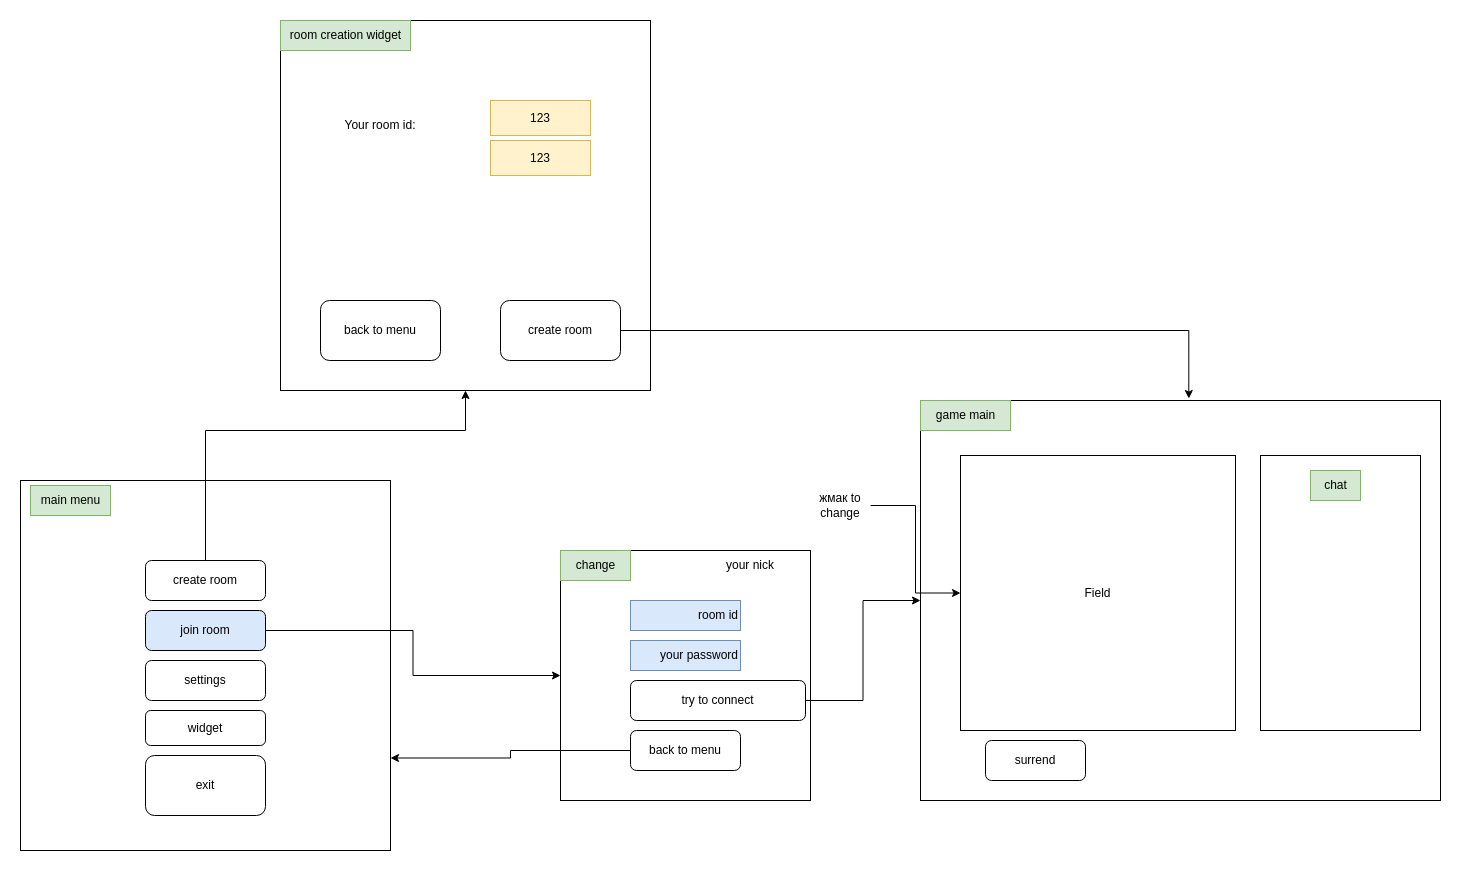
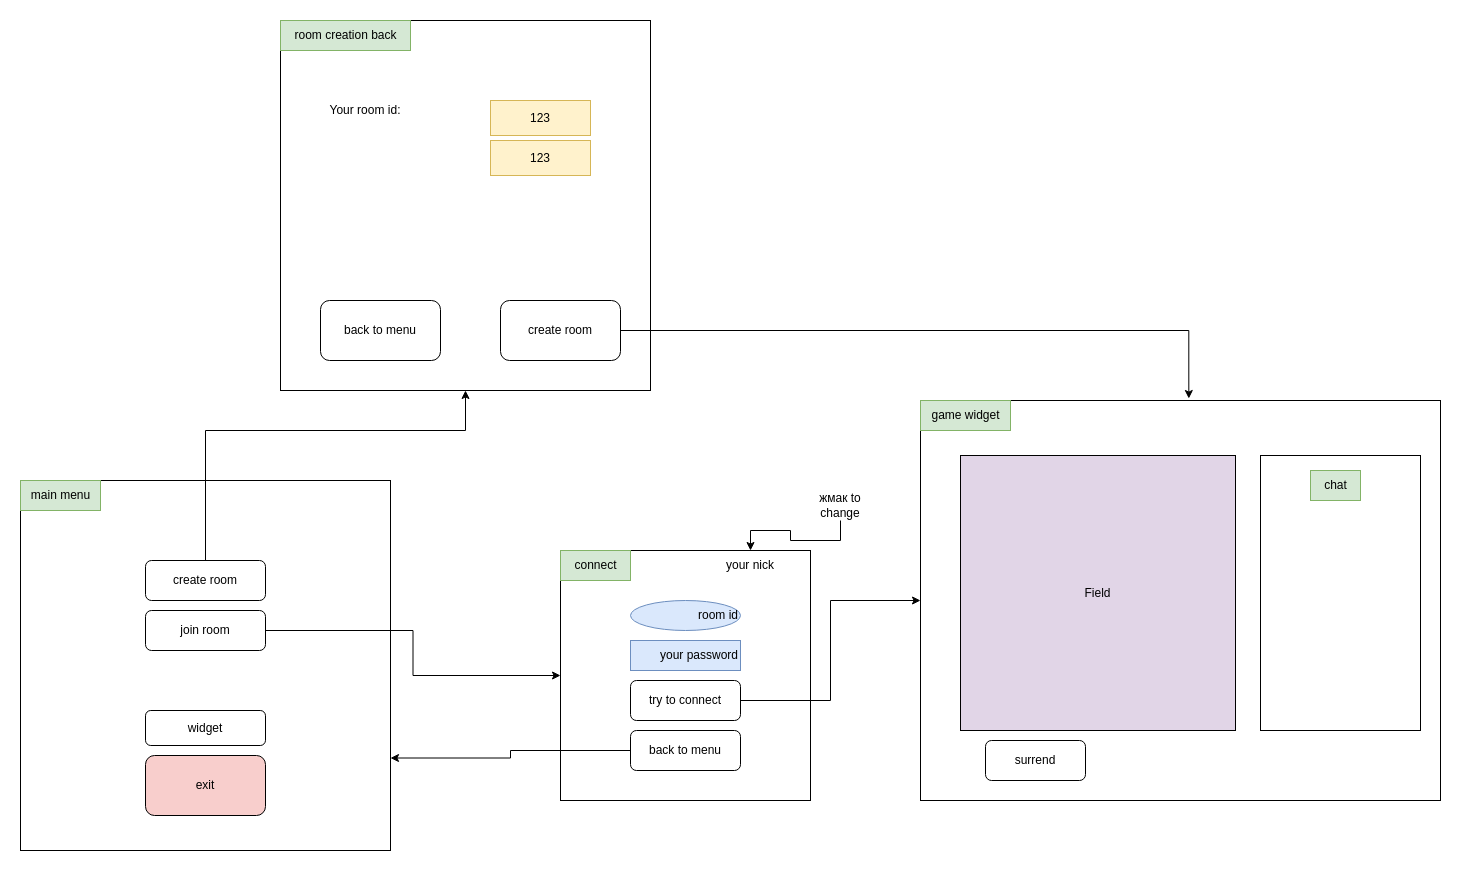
  <mxCell id="0" />
  <mxCell id="1" parent="0" />
  <mxCell id="2" value="" style="whiteSpace=wrap;html=1;aspect=fixed;" vertex="1" parent="1"><mxGeometry x="20" y="480" width="370" height="370" as="geometry" /></mxCell>
- <mxCell id="3" value="main menu" style="text;html=1;align=center;verticalAlign=middle;resizable=0;points=[];autosize=1;strokeColor=#82b366;fillColor=#d5e8d4;" vertex="1" parent="1"><mxGeometry x="30" y="485" width="80" height="30" as="geometry" /></mxCell>
+ <mxCell id="3" value="main menu" style="text;html=1;align=center;verticalAlign=middle;resizable=0;points=[];autosize=1;strokeColor=#82b366;fillColor=#d5e8d4;" vertex="1" parent="1"><mxGeometry x="20" y="480" width="80" height="30" as="geometry" /></mxCell>
  <mxCell id="4" style="edgeStyle=orthogonalEdgeStyle;rounded=0;orthogonalLoop=1;jettySize=auto;html=1;entryX=0.5;entryY=1;entryDx=0;entryDy=0;" edge="1" parent="1" source="5" target="26"><mxGeometry relative="1" as="geometry"><Array as="points"><mxPoint x="205" y="430" /><mxPoint x="465" y="430" /></Array></mxGeometry></mxCell>
  <mxCell id="5" value="create room" style="rounded=1;whiteSpace=wrap;html=1;" vertex="1" parent="1"><mxGeometry x="145" y="560" width="120" height="40" as="geometry" /></mxCell>
- <mxCell id="6" value="settings" style="rounded=1;whiteSpace=wrap;html=1;" vertex="1" parent="1"><mxGeometry x="145" y="660" width="120" height="40" as="geometry" /></mxCell>
- <mxCell id="7" value="exit" style="rounded=1;whiteSpace=wrap;html=1;" vertex="1" parent="1"><mxGeometry x="145" y="755" width="120" height="60" as="geometry" /></mxCell>
+ <mxCell id="7" value="exit" style="rounded=1;whiteSpace=wrap;html=1;fillColor=#f8cecc;" vertex="1" parent="1"><mxGeometry x="145" y="755" width="120" height="60" as="geometry" /></mxCell>
  <mxCell id="8" value="" style="whiteSpace=wrap;html=1;aspect=fixed;" vertex="1" parent="1"><mxGeometry x="560" y="550" width="250" height="250" as="geometry" /></mxCell>
- <mxCell id="9" value="change" style="text;html=1;align=center;verticalAlign=middle;resizable=0;points=[];autosize=1;strokeColor=#82b366;fillColor=#d5e8d4;" vertex="1" parent="1"><mxGeometry x="560" y="550" width="70" height="30" as="geometry" /></mxCell>
- <mxCell id="10" value="room id" style="rounded=0;whiteSpace=wrap;html=1;align=right;fillColor=#dae8fc;strokeColor=#6c8ebf;" vertex="1" parent="1"><mxGeometry x="630" y="600" width="110" height="30" as="geometry" /></mxCell>
+ <mxCell id="9" value="connect" style="text;html=1;align=center;verticalAlign=middle;resizable=0;points=[];autosize=1;strokeColor=#82b366;fillColor=#d5e8d4;" vertex="1" parent="1"><mxGeometry x="560" y="550" width="70" height="30" as="geometry" /></mxCell>
+ <mxCell id="10" value="room id" style="ellipse;whiteSpace=wrap;html=1;align=right;fillColor=#dae8fc;strokeColor=#6c8ebf;" vertex="1" parent="1"><mxGeometry x="630" y="600" width="110" height="30" as="geometry" /></mxCell>
  <mxCell id="11" style="edgeStyle=orthogonalEdgeStyle;rounded=0;orthogonalLoop=1;jettySize=auto;html=1;entryX=0;entryY=0.5;entryDx=0;entryDy=0;" edge="1" parent="1" source="12" target="15"><mxGeometry relative="1" as="geometry" /></mxCell>
- <mxCell id="12" value="try to connect" style="rounded=1;whiteSpace=wrap;html=1;" vertex="1" parent="1"><mxGeometry x="630" y="680" width="175" height="40" as="geometry" /></mxCell>
+ <mxCell id="12" value="try to connect" style="rounded=1;whiteSpace=wrap;html=1;" vertex="1" parent="1"><mxGeometry x="630" y="680" width="110" height="40" as="geometry" /></mxCell>
  <mxCell id="13" style="edgeStyle=orthogonalEdgeStyle;rounded=0;orthogonalLoop=1;jettySize=auto;html=1;entryX=1;entryY=0.75;entryDx=0;entryDy=0;" edge="1" parent="1" source="14" target="2"><mxGeometry relative="1" as="geometry" /></mxCell>
  <mxCell id="14" value="back to menu" style="rounded=1;whiteSpace=wrap;html=1;" vertex="1" parent="1"><mxGeometry x="630" y="730" width="110" height="40" as="geometry" /></mxCell>
  <mxCell id="15" value="" style="rounded=0;whiteSpace=wrap;html=1;" vertex="1" parent="1"><mxGeometry x="920" y="400" width="520" height="400" as="geometry" /></mxCell>
- <mxCell id="16" value="game main" style="text;html=1;align=center;verticalAlign=middle;resizable=0;points=[];autosize=1;strokeColor=#82b366;fillColor=#d5e8d4;" vertex="1" parent="1"><mxGeometry x="920" y="400" width="90" height="30" as="geometry" /></mxCell>
- <mxCell id="17" value="Field" style="whiteSpace=wrap;html=1;aspect=fixed;" vertex="1" parent="1"><mxGeometry x="960" y="455" width="275" height="275" as="geometry" /></mxCell>
+ <mxCell id="16" value="game widget" style="text;html=1;align=center;verticalAlign=middle;resizable=0;points=[];autosize=1;strokeColor=#82b366;fillColor=#d5e8d4;" vertex="1" parent="1"><mxGeometry x="920" y="400" width="90" height="30" as="geometry" /></mxCell>
+ <mxCell id="17" value="Field" style="whiteSpace=wrap;html=1;aspect=fixed;fillColor=#e1d5e7;" vertex="1" parent="1"><mxGeometry x="960" y="455" width="275" height="275" as="geometry" /></mxCell>
  <mxCell id="18" value="" style="rounded=0;whiteSpace=wrap;html=1;" vertex="1" parent="1"><mxGeometry x="1260" y="455" width="160" height="275" as="geometry" /></mxCell>
  <mxCell id="19" value="chat" style="text;html=1;align=center;verticalAlign=middle;resizable=0;points=[];autosize=1;strokeColor=#82b366;fillColor=#d5e8d4;" vertex="1" parent="1"><mxGeometry x="1310" y="470" width="50" height="30" as="geometry" /></mxCell>
  <mxCell id="20" value="widget" style="rounded=1;whiteSpace=wrap;html=1;" vertex="1" parent="1"><mxGeometry x="145" y="710" width="120" height="35" as="geometry" /></mxCell>
  <mxCell id="21" value="your nick" style="text;html=1;strokeColor=none;fillColor=none;align=center;verticalAlign=middle;whiteSpace=wrap;rounded=0;" vertex="1" parent="1"><mxGeometry x="690" y="550" width="120" height="30" as="geometry" /></mxCell>
- <mxCell id="22" style="edgeStyle=orthogonalEdgeStyle;rounded=0;orthogonalLoop=1;jettySize=auto;html=1;" edge="1" parent="1" source="23" target="17"><mxGeometry relative="1" as="geometry" /></mxCell>
+ <mxCell id="22" style="edgeStyle=orthogonalEdgeStyle;rounded=0;orthogonalLoop=1;jettySize=auto;html=1;" edge="1" parent="1" source="23" target="21"><mxGeometry relative="1" as="geometry" /></mxCell>
  <mxCell id="23" value="жмак to change" style="text;html=1;strokeColor=none;fillColor=none;align=center;verticalAlign=middle;whiteSpace=wrap;rounded=0;" vertex="1" parent="1"><mxGeometry x="810" y="490" width="60" height="30" as="geometry" /></mxCell>
  <mxCell id="24" style="edgeStyle=orthogonalEdgeStyle;rounded=0;orthogonalLoop=1;jettySize=auto;html=1;" edge="1" parent="1" source="25" target="8"><mxGeometry relative="1" as="geometry" /></mxCell>
- <mxCell id="25" value="join room" style="rounded=1;whiteSpace=wrap;html=1;fillColor=#dae8fc;" vertex="1" parent="1"><mxGeometry x="145" y="610" width="120" height="40" as="geometry" /></mxCell>
+ <mxCell id="25" value="join room" style="rounded=1;whiteSpace=wrap;html=1;" vertex="1" parent="1"><mxGeometry x="145" y="610" width="120" height="40" as="geometry" /></mxCell>
  <mxCell id="26" value="" style="whiteSpace=wrap;html=1;aspect=fixed;" vertex="1" parent="1"><mxGeometry x="280" y="20" width="370" height="370" as="geometry" /></mxCell>
- <mxCell id="27" value="Your room id:" style="text;html=1;strokeColor=none;fillColor=none;align=center;verticalAlign=middle;whiteSpace=wrap;rounded=0;" vertex="1" parent="1"><mxGeometry x="320" y="110" width="120" height="30" as="geometry" /></mxCell>
+ <mxCell id="27" value="Your room id:" style="text;html=1;strokeColor=none;fillColor=none;align=center;verticalAlign=middle;whiteSpace=wrap;rounded=0;" vertex="1" parent="1"><mxGeometry x="305" y="95" width="120" height="30" as="geometry" /></mxCell>
  <mxCell id="28" value="123" style="rounded=0;whiteSpace=wrap;html=1;fillColor=#fff2cc;strokeColor=#d6b656;" vertex="1" parent="1"><mxGeometry x="490" y="100" width="100" height="35" as="geometry" /></mxCell>
  <mxCell id="29" style="edgeStyle=orthogonalEdgeStyle;rounded=0;orthogonalLoop=1;jettySize=auto;html=1;entryX=0.516;entryY=-0.005;entryDx=0;entryDy=0;entryPerimeter=0;" edge="1" parent="1" source="30" target="15"><mxGeometry relative="1" as="geometry" /></mxCell>
  <mxCell id="30" value="create room" style="rounded=1;whiteSpace=wrap;html=1;" vertex="1" parent="1"><mxGeometry x="500" y="300" width="120" height="60" as="geometry" /></mxCell>
- <mxCell id="31" value="room creation widget" style="text;html=1;align=center;verticalAlign=middle;resizable=0;points=[];autosize=1;strokeColor=#82b366;fillColor=#d5e8d4;" vertex="1" parent="1"><mxGeometry x="280" y="20" width="130" height="30" as="geometry" /></mxCell>
+ <mxCell id="31" value="room creation back" style="text;html=1;align=center;verticalAlign=middle;resizable=0;points=[];autosize=1;strokeColor=#82b366;fillColor=#d5e8d4;" vertex="1" parent="1"><mxGeometry x="280" y="20" width="130" height="30" as="geometry" /></mxCell>
  <mxCell id="32" value="surrend" style="rounded=1;whiteSpace=wrap;html=1;" vertex="1" parent="1"><mxGeometry x="985" y="740" width="100" height="40" as="geometry" /></mxCell>
  <mxCell id="33" value="back to menu" style="rounded=1;whiteSpace=wrap;html=1;" vertex="1" parent="1"><mxGeometry x="320" y="300" width="120" height="60" as="geometry" /></mxCell>
  <mxCell id="34" value="123" style="rounded=0;whiteSpace=wrap;html=1;fillColor=#fff2cc;strokeColor=#d6b656;" vertex="1" parent="1"><mxGeometry x="490" y="140" width="100" height="35" as="geometry" /></mxCell>
  <mxCell id="35" value="your password" style="rounded=0;whiteSpace=wrap;html=1;align=right;fillColor=#dae8fc;strokeColor=#6c8ebf;" vertex="1" parent="1"><mxGeometry x="630" y="640" width="110" height="30" as="geometry" /></mxCell>
